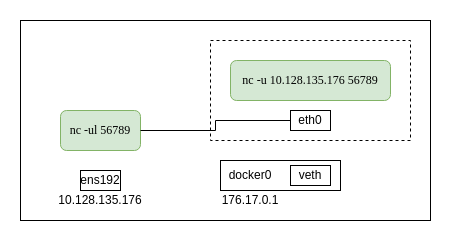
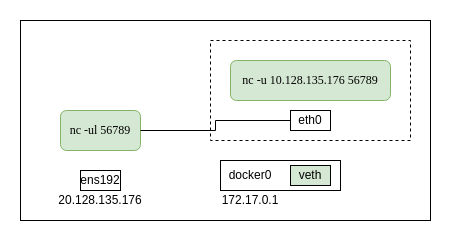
  <mxCell id="0" />
  <mxCell id="1" parent="0" />
  <mxCell id="2" value="" style="rounded=0;whiteSpace=wrap;html=1;" vertex="1" parent="1"><mxGeometry x="20" y="20" width="410" height="200" as="geometry" /></mxCell>
  <mxCell id="3" value="" style="rounded=0;whiteSpace=wrap;html=1;dashed=1;" vertex="1" parent="1"><mxGeometry x="210" y="40" width="200" height="100" as="geometry" /></mxCell>
  <mxCell id="4" value="&lt;font face=&quot;Comic Sans MS&quot;&gt;nc -ul 56789&lt;/font&gt;" style="rounded=1;whiteSpace=wrap;html=1;fillColor=#d5e8d4;strokeColor=#82b366;" vertex="1" parent="1"><mxGeometry x="60" y="110" width="80" height="40" as="geometry" /></mxCell>
  <mxCell id="5" value="&lt;font face=&quot;Comic Sans MS&quot;&gt;nc -u 10.128.135.176 56789&lt;/font&gt;" style="rounded=1;whiteSpace=wrap;html=1;fillColor=#d5e8d4;strokeColor=#82b366;" vertex="1" parent="1"><mxGeometry x="230" y="60" width="160" height="40" as="geometry" /></mxCell>
  <mxCell id="6" value="" style="rounded=0;whiteSpace=wrap;html=1;" vertex="1" parent="1"><mxGeometry x="220" y="160" width="120" height="30" as="geometry" /></mxCell>
- <mxCell id="7" value="176.17.0.1" style="text;html=1;strokeColor=none;fillColor=none;align=center;verticalAlign=middle;whiteSpace=wrap;rounded=0;" vertex="1" parent="1"><mxGeometry x="220" y="190" width="60" height="20" as="geometry" /></mxCell>
+ <mxCell id="7" value="172.17.0.1" style="text;html=1;strokeColor=none;fillColor=none;align=center;verticalAlign=middle;whiteSpace=wrap;rounded=0;" vertex="1" parent="1"><mxGeometry x="220" y="190" width="60" height="20" as="geometry" /></mxCell>
  <mxCell id="8" value="" style="edgeStyle=orthogonalEdgeStyle;rounded=0;orthogonalLoop=1;jettySize=auto;html=1;endArrow=none;endFill=0;" edge="1" parent="1" source="9" target="4"><mxGeometry relative="1" as="geometry" /></mxCell>
  <mxCell id="9" value="eth0" style="rounded=0;whiteSpace=wrap;html=1;" vertex="1" parent="1"><mxGeometry x="290" y="110" width="40" height="20" as="geometry" /></mxCell>
  <mxCell id="10" value="docker0" style="text;html=1;strokeColor=none;fillColor=none;align=center;verticalAlign=middle;whiteSpace=wrap;rounded=0;" vertex="1" parent="1"><mxGeometry x="220" y="165" width="60" height="20" as="geometry" /></mxCell>
- <mxCell id="11" value="veth" style="rounded=0;whiteSpace=wrap;html=1;" vertex="1" parent="1"><mxGeometry x="290" y="165" width="40" height="20" as="geometry" /></mxCell>
+ <mxCell id="11" value="veth" style="rounded=0;whiteSpace=wrap;html=1;fillColor=#d5e8d4;" vertex="1" parent="1"><mxGeometry x="290" y="165" width="40" height="20" as="geometry" /></mxCell>
  <mxCell id="12" value="ens192" style="rounded=0;whiteSpace=wrap;html=1;" vertex="1" parent="1"><mxGeometry x="80" y="170" width="40" height="20" as="geometry" /></mxCell>
- <mxCell id="13" value="10.128.135.176" style="text;html=1;strokeColor=none;fillColor=none;align=center;verticalAlign=middle;whiteSpace=wrap;rounded=0;" vertex="1" parent="1"><mxGeometry x="60" y="190" width="80" height="20" as="geometry" /></mxCell>
+ <mxCell id="13" value="20.128.135.176" style="text;html=1;strokeColor=none;fillColor=none;align=center;verticalAlign=middle;whiteSpace=wrap;rounded=0;" vertex="1" parent="1"><mxGeometry x="60" y="190" width="80" height="20" as="geometry" /></mxCell>
